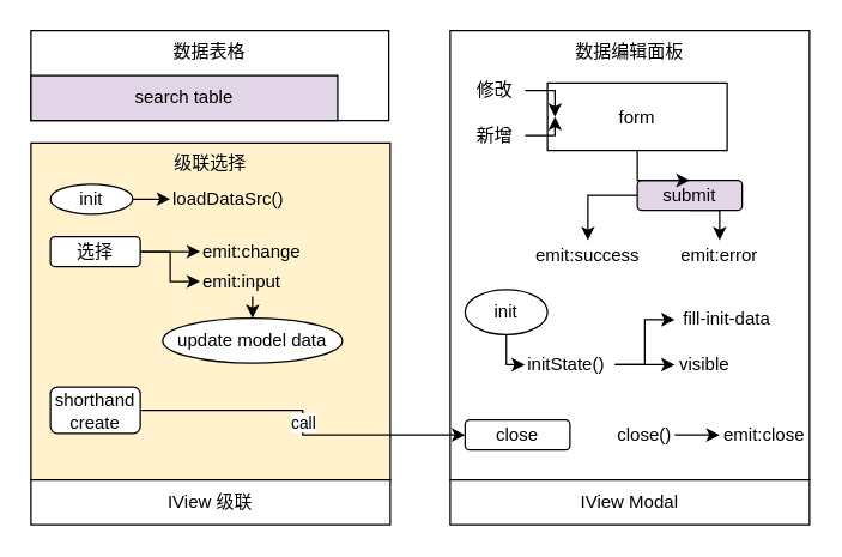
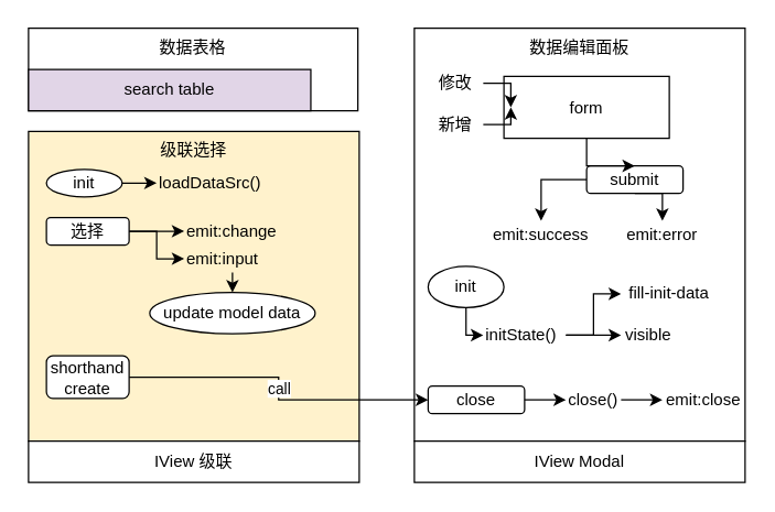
  <mxCell id="0" />
  <mxCell id="1" parent="0" />
  <mxCell id="2" value="" style="group" vertex="1" connectable="0" parent="1"><mxGeometry x="300" y="20" width="240" height="330" as="geometry" /></mxCell>
  <mxCell id="3" value="数据编辑面板" style="rounded=0;whiteSpace=wrap;html=1;verticalAlign=top;" vertex="1" parent="2"><mxGeometry width="240" height="300" as="geometry" /></mxCell>
  <mxCell id="4" value="修改" style="text;html=1;strokeColor=none;fillColor=none;align=center;verticalAlign=middle;whiteSpace=wrap;rounded=0;" vertex="1" parent="2"><mxGeometry x="10" y="30" width="40" height="20" as="geometry" /></mxCell>
  <mxCell id="5" value="新增" style="text;html=1;strokeColor=none;fillColor=none;align=center;verticalAlign=middle;whiteSpace=wrap;rounded=0;" vertex="1" parent="2"><mxGeometry x="10" y="60" width="40" height="20" as="geometry" /></mxCell>
  <mxCell id="6" value="form" style="rounded=0;whiteSpace=wrap;html=1;" vertex="1" parent="2"><mxGeometry x="65" y="35" width="120" height="45" as="geometry" /></mxCell>
  <mxCell id="7" value="" style="edgeStyle=orthogonalEdgeStyle;rounded=0;orthogonalLoop=1;jettySize=auto;html=1;" edge="1" parent="2" source="4" target="6"><mxGeometry relative="1" as="geometry" /></mxCell>
  <mxCell id="8" value="" style="edgeStyle=orthogonalEdgeStyle;rounded=0;orthogonalLoop=1;jettySize=auto;html=1;" edge="1" parent="2" source="5" target="6"><mxGeometry relative="1" as="geometry" /></mxCell>
  <mxCell id="9" value="emit:success" style="text;html=1;strokeColor=none;fillColor=none;align=center;verticalAlign=middle;whiteSpace=wrap;rounded=0;" vertex="1" parent="2"><mxGeometry x="50" y="140" width="84" height="20" as="geometry" /></mxCell>
  <mxCell id="10" value="emit:error" style="text;html=1;strokeColor=none;fillColor=none;align=center;verticalAlign=middle;whiteSpace=wrap;rounded=0;" vertex="1" parent="2"><mxGeometry x="150" y="140" width="60" height="20" as="geometry" /></mxCell>
  <mxCell id="11" style="edgeStyle=orthogonalEdgeStyle;rounded=0;orthogonalLoop=1;jettySize=auto;html=1;exitX=0.5;exitY=1;exitDx=0;exitDy=0;entryX=0.5;entryY=0;entryDx=0;entryDy=0;" edge="1" parent="2" source="13" target="10"><mxGeometry relative="1" as="geometry" /></mxCell>
  <mxCell id="12" style="edgeStyle=orthogonalEdgeStyle;rounded=0;orthogonalLoop=1;jettySize=auto;html=1;exitX=0;exitY=0.5;exitDx=0;exitDy=0;entryX=0.5;entryY=0;entryDx=0;entryDy=0;" edge="1" parent="2" source="13" target="9"><mxGeometry relative="1" as="geometry" /></mxCell>
- <mxCell id="13" value="submit" style="rounded=1;whiteSpace=wrap;html=1;fillColor=#e1d5e7;" vertex="1" parent="2"><mxGeometry x="125" y="100" width="70" height="20" as="geometry" /></mxCell>
+ <mxCell id="13" value="submit" style="rounded=1;whiteSpace=wrap;html=1;" vertex="1" parent="2"><mxGeometry x="125" y="100" width="70" height="20" as="geometry" /></mxCell>
  <mxCell id="14" style="edgeStyle=orthogonalEdgeStyle;rounded=0;orthogonalLoop=1;jettySize=auto;html=1;exitX=0.5;exitY=1;exitDx=0;exitDy=0;" edge="1" parent="2" source="6" target="13"><mxGeometry relative="1" as="geometry" /></mxCell>
  <mxCell id="15" value="IView Modal" style="rounded=0;whiteSpace=wrap;html=1;" vertex="1" parent="2"><mxGeometry y="300" width="240" height="30" as="geometry" /></mxCell>
  <mxCell id="16" value="close" style="rounded=1;whiteSpace=wrap;html=1;" vertex="1" parent="2"><mxGeometry x="10" y="260" width="70" height="20" as="geometry" /></mxCell>
  <mxCell id="17" value="close()" style="text;html=1;strokeColor=none;fillColor=none;align=center;verticalAlign=middle;whiteSpace=wrap;rounded=0;" vertex="1" parent="2"><mxGeometry x="110" y="260" width="40" height="20" as="geometry" /></mxCell>
+ <mxCell id="18" value="" style="edgeStyle=orthogonalEdgeStyle;rounded=0;orthogonalLoop=1;jettySize=auto;html=1;" edge="1" parent="2" source="16" target="17"><mxGeometry relative="1" as="geometry" /></mxCell>
  <mxCell id="19" value="init" style="ellipse;whiteSpace=wrap;html=1;" vertex="1" parent="2"><mxGeometry x="10" y="173" width="55" height="30" as="geometry" /></mxCell>
  <mxCell id="20" value="initState()" style="text;html=1;strokeColor=none;fillColor=none;align=left;verticalAlign=middle;whiteSpace=wrap;rounded=0;" vertex="1" parent="2"><mxGeometry x="50" y="213" width="60" height="20" as="geometry" /></mxCell>
  <mxCell id="21" value="" style="edgeStyle=orthogonalEdgeStyle;rounded=0;orthogonalLoop=1;jettySize=auto;html=1;entryX=0;entryY=0.5;entryDx=0;entryDy=0;" edge="1" parent="2" source="19" target="20"><mxGeometry relative="1" as="geometry" /></mxCell>
  <mxCell id="22" value="visible" style="text;html=1;strokeColor=none;fillColor=none;align=center;verticalAlign=middle;whiteSpace=wrap;rounded=0;" vertex="1" parent="2"><mxGeometry x="150" y="213" width="40" height="20" as="geometry" /></mxCell>
  <mxCell id="23" style="edgeStyle=orthogonalEdgeStyle;rounded=0;orthogonalLoop=1;jettySize=auto;html=1;exitX=1;exitY=0.5;exitDx=0;exitDy=0;entryX=0;entryY=0.5;entryDx=0;entryDy=0;" edge="1" parent="2" source="20" target="22"><mxGeometry relative="1" as="geometry" /></mxCell>
  <mxCell id="24" value="fill-init-data" style="text;html=1;strokeColor=none;fillColor=none;align=center;verticalAlign=middle;whiteSpace=wrap;rounded=0;" vertex="1" parent="2"><mxGeometry x="150" y="183" width="70" height="20" as="geometry" /></mxCell>
  <mxCell id="25" style="edgeStyle=orthogonalEdgeStyle;rounded=0;orthogonalLoop=1;jettySize=auto;html=1;exitX=1;exitY=0.5;exitDx=0;exitDy=0;entryX=0;entryY=0.5;entryDx=0;entryDy=0;" edge="1" parent="2" source="20" target="24"><mxGeometry relative="1" as="geometry" /></mxCell>
  <mxCell id="26" value="emit:close" style="text;html=1;strokeColor=none;fillColor=none;align=center;verticalAlign=middle;whiteSpace=wrap;rounded=0;" vertex="1" parent="2"><mxGeometry x="180" y="260" width="60" height="20" as="geometry" /></mxCell>
  <mxCell id="27" value="" style="edgeStyle=orthogonalEdgeStyle;rounded=0;orthogonalLoop=1;jettySize=auto;html=1;" edge="1" parent="2" source="17" target="26"><mxGeometry relative="1" as="geometry" /></mxCell>
  <mxCell id="28" value="" style="group" vertex="1" connectable="0" parent="1"><mxGeometry x="20" y="20" width="239" height="60" as="geometry" /></mxCell>
  <mxCell id="29" value="数据表格" style="rounded=0;whiteSpace=wrap;html=1;verticalAlign=top;" vertex="1" parent="28"><mxGeometry width="239" height="60" as="geometry" /></mxCell>
  <mxCell id="30" value="search table" style="rounded=0;whiteSpace=wrap;html=1;fillColor=#e1d5e7;" vertex="1" parent="28"><mxGeometry y="30" width="204.857" height="30" as="geometry" /></mxCell>
  <mxCell id="31" value="级联选择" style="rounded=0;whiteSpace=wrap;html=1;align=center;verticalAlign=top;container=0;fillColor=#fff2cc;" vertex="1" parent="1"><mxGeometry x="20" y="95" width="240" height="225" as="geometry" /></mxCell>
  <mxCell id="32" value="IView 级联" style="rounded=0;whiteSpace=wrap;html=1;container=0;" vertex="1" parent="1"><mxGeometry x="20" y="320" width="240" height="30" as="geometry" /></mxCell>
  <mxCell id="33" value="init" style="ellipse;whiteSpace=wrap;html=1;container=0;" vertex="1" parent="1"><mxGeometry x="33" y="122.5" width="55" height="20" as="geometry" /></mxCell>
  <mxCell id="34" value="loadDataSrc()" style="text;html=1;strokeColor=none;fillColor=none;align=left;verticalAlign=middle;whiteSpace=wrap;rounded=0;container=0;" vertex="1" parent="1"><mxGeometry x="113" y="122.5" width="80" height="20" as="geometry" /></mxCell>
  <mxCell id="35" value="" style="edgeStyle=orthogonalEdgeStyle;rounded=0;orthogonalLoop=1;jettySize=auto;html=1;" edge="1" parent="1" source="33" target="34"><mxGeometry x="73" y="307.5" as="geometry" /></mxCell>
  <mxCell id="36" value="选择" style="rounded=1;whiteSpace=wrap;html=1;align=center;container=0;" vertex="1" parent="1"><mxGeometry x="33" y="157.5" width="60" height="20" as="geometry" /></mxCell>
  <mxCell id="37" value="emit:change" style="text;html=1;strokeColor=none;fillColor=none;align=left;verticalAlign=middle;whiteSpace=wrap;rounded=0;container=0;" vertex="1" parent="1"><mxGeometry x="133" y="157.5" width="80" height="20" as="geometry" /></mxCell>
  <mxCell id="38" style="edgeStyle=orthogonalEdgeStyle;rounded=0;orthogonalLoop=1;jettySize=auto;html=1;exitX=1;exitY=0.5;exitDx=0;exitDy=0;entryX=0;entryY=0.5;entryDx=0;entryDy=0;" edge="1" parent="1" source="36" target="37"><mxGeometry x="73" y="307.5" as="geometry" /></mxCell>
  <mxCell id="39" value="emit:input" style="text;html=1;strokeColor=none;fillColor=none;align=left;verticalAlign=middle;whiteSpace=wrap;rounded=0;container=0;" vertex="1" parent="1"><mxGeometry x="133" y="177.5" width="70" height="20" as="geometry" /></mxCell>
  <mxCell id="40" style="edgeStyle=orthogonalEdgeStyle;rounded=0;orthogonalLoop=1;jettySize=auto;html=1;exitX=1;exitY=0.5;exitDx=0;exitDy=0;entryX=0;entryY=0.5;entryDx=0;entryDy=0;" edge="1" parent="1" source="36" target="39"><mxGeometry x="73" y="307.5" as="geometry" /></mxCell>
  <mxCell id="41" value="update model data" style="ellipse;whiteSpace=wrap;html=1;align=center;container=0;" vertex="1" parent="1"><mxGeometry x="108" y="212" width="120" height="30" as="geometry" /></mxCell>
  <mxCell id="42" style="edgeStyle=orthogonalEdgeStyle;rounded=0;orthogonalLoop=1;jettySize=auto;html=1;exitX=0.5;exitY=1;exitDx=0;exitDy=0;entryX=0.5;entryY=0;entryDx=0;entryDy=0;" edge="1" parent="1" source="39" target="41"><mxGeometry x="73" y="307.5" as="geometry" /></mxCell>
  <mxCell id="43" value="call" style="edgeStyle=orthogonalEdgeStyle;rounded=0;orthogonalLoop=1;jettySize=auto;html=1;exitX=1;exitY=0.5;exitDx=0;exitDy=0;" edge="1" parent="1" source="44" target="16"><mxGeometry relative="1" as="geometry" /></mxCell>
  <mxCell id="44" value="shorthand create" style="rounded=1;whiteSpace=wrap;html=1;align=center;container=0;" vertex="1" parent="1"><mxGeometry x="33" y="258" width="60" height="31" as="geometry" /></mxCell>
